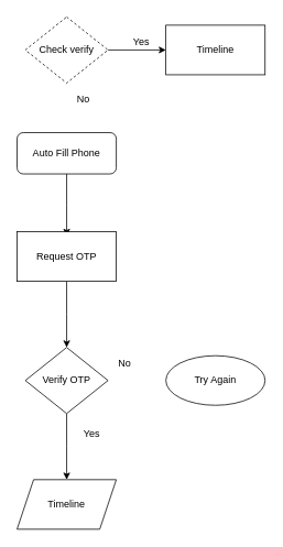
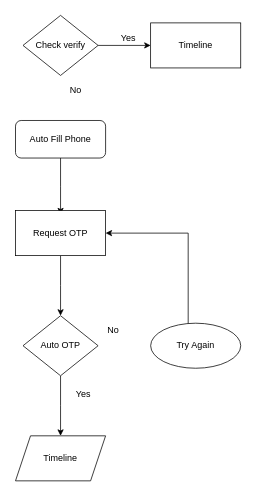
  <mxCell id="0" />
  <mxCell id="1" parent="0" />
  <mxCell id="2" value="" style="edgeStyle=orthogonalEdgeStyle;rounded=0;orthogonalLoop=1;jettySize=auto;html=1;" edge="1" parent="1" source="3" target="16"><mxGeometry relative="1" as="geometry" /></mxCell>
- <mxCell id="3" value="Check verify" style="rhombus;whiteSpace=wrap;html=1;dashed=1;" vertex="1" parent="1"><mxGeometry x="30" y="20" width="100" height="80" as="geometry" /></mxCell>
+ <mxCell id="3" value="Check verify" style="rhombus;whiteSpace=wrap;html=1;" vertex="1" parent="1"><mxGeometry x="30" y="20" width="100" height="80" as="geometry" /></mxCell>
  <mxCell id="4" value="" style="edgeStyle=orthogonalEdgeStyle;rounded=0;orthogonalLoop=1;jettySize=auto;html=1;" edge="1" parent="1" source="5"><mxGeometry relative="1" as="geometry"><mxPoint x="80" y="285" as="targetPoint" /></mxGeometry></mxCell>
  <mxCell id="5" value="Auto Fill Phone" style="rounded=1;whiteSpace=wrap;html=1;" vertex="1" parent="1"><mxGeometry x="20" y="160" width="120" height="50" as="geometry" /></mxCell>
  <mxCell id="6" value="" style="edgeStyle=orthogonalEdgeStyle;rounded=0;orthogonalLoop=1;jettySize=auto;html=1;" edge="1" parent="1" source="7"><mxGeometry relative="1" as="geometry"><mxPoint x="80" y="420" as="targetPoint" /></mxGeometry></mxCell>
  <mxCell id="7" value="Request OTP" style="rounded=0;whiteSpace=wrap;html=1;" vertex="1" parent="1"><mxGeometry x="20" y="280" width="120" height="60" as="geometry" /></mxCell>
  <mxCell id="8" value="" style="edgeStyle=orthogonalEdgeStyle;rounded=0;orthogonalLoop=1;jettySize=auto;html=1;" edge="1" parent="1" source="9"><mxGeometry relative="1" as="geometry"><mxPoint x="80" y="580" as="targetPoint" /></mxGeometry></mxCell>
- <mxCell id="9" value="Verify OTP" style="rhombus;whiteSpace=wrap;html=1;" vertex="1" parent="1"><mxGeometry x="30" y="420" width="100" height="80" as="geometry" /></mxCell>
+ <mxCell id="9" value="Auto OTP" style="rhombus;whiteSpace=wrap;html=1;" vertex="1" parent="1"><mxGeometry x="30" y="420" width="100" height="80" as="geometry" /></mxCell>
  <mxCell id="10" value="Timeline" style="shape=parallelogram;perimeter=parallelogramPerimeter;whiteSpace=wrap;html=1;fixedSize=1;" vertex="1" parent="1"><mxGeometry x="20" y="580" width="120" height="60" as="geometry" /></mxCell>
+ <mxCell id="11" value="" style="edgeStyle=orthogonalEdgeStyle;rounded=0;orthogonalLoop=1;jettySize=auto;html=1;entryX=1;entryY=0.5;entryDx=0;entryDy=0;" edge="1" parent="1" source="12" target="7"><mxGeometry relative="1" as="geometry"><mxPoint x="260" y="350" as="targetPoint" /><Array as="points"><mxPoint x="250" y="310" /></Array></mxGeometry></mxCell>
  <mxCell id="12" value="Try Again" style="ellipse;whiteSpace=wrap;html=1;" vertex="1" parent="1"><mxGeometry x="200" y="430" width="120" height="60" as="geometry" /></mxCell>
  <mxCell id="13" value="No" style="text;html=1;align=center;verticalAlign=middle;resizable=0;points=[];autosize=1;" vertex="1" parent="1"><mxGeometry x="135" y="430" width="30" height="20" as="geometry" /></mxCell>
  <mxCell id="14" value="Yes" style="text;html=1;align=center;verticalAlign=middle;resizable=0;points=[];autosize=1;" vertex="1" parent="1"><mxGeometry x="95" y="515" width="30" height="20" as="geometry" /></mxCell>
  <mxCell id="15" value="No" style="text;html=1;align=center;verticalAlign=middle;resizable=0;points=[];autosize=1;" vertex="1" parent="1"><mxGeometry x="85" y="110" width="30" height="20" as="geometry" /></mxCell>
  <mxCell id="16" value="Timeline" style="whiteSpace=wrap;html=1;" vertex="1" parent="1"><mxGeometry x="200" y="30" width="120" height="60" as="geometry" /></mxCell>
  <mxCell id="17" value="Yes" style="text;html=1;align=center;verticalAlign=middle;resizable=0;points=[];autosize=1;" vertex="1" parent="1"><mxGeometry x="155" y="40" width="30" height="20" as="geometry" /></mxCell>
